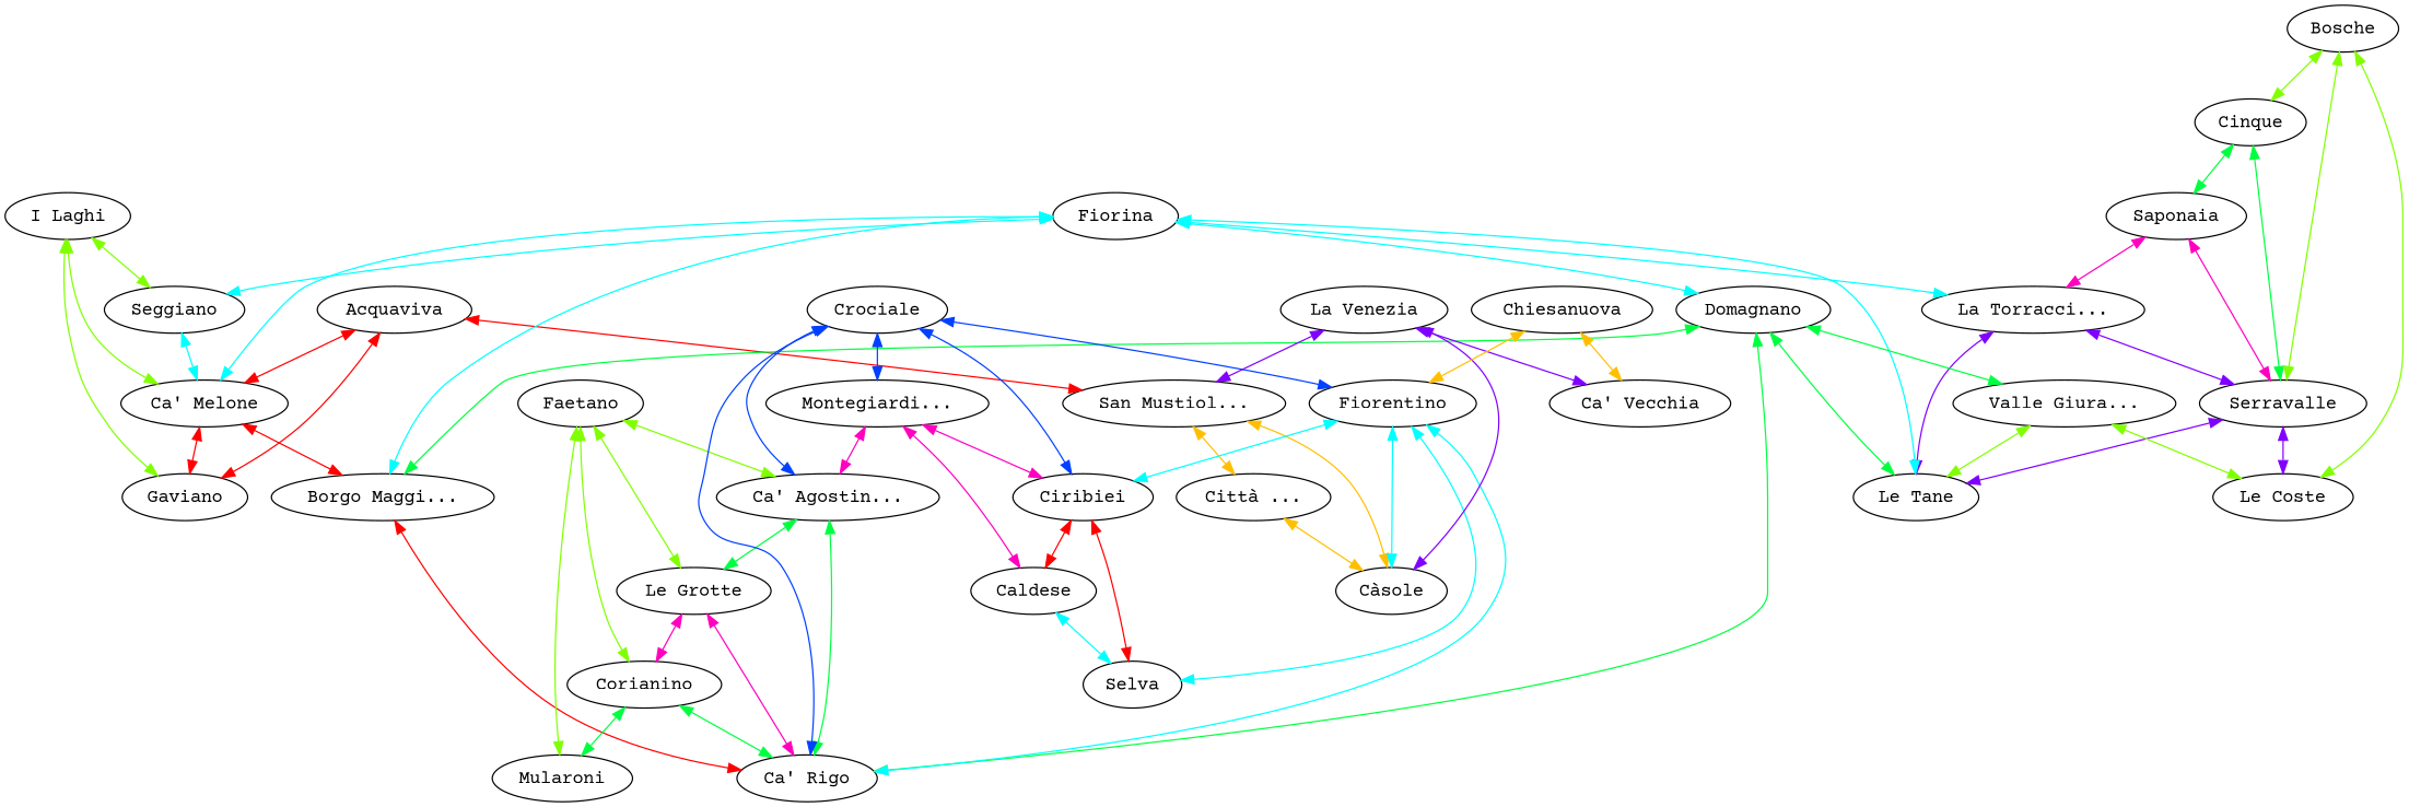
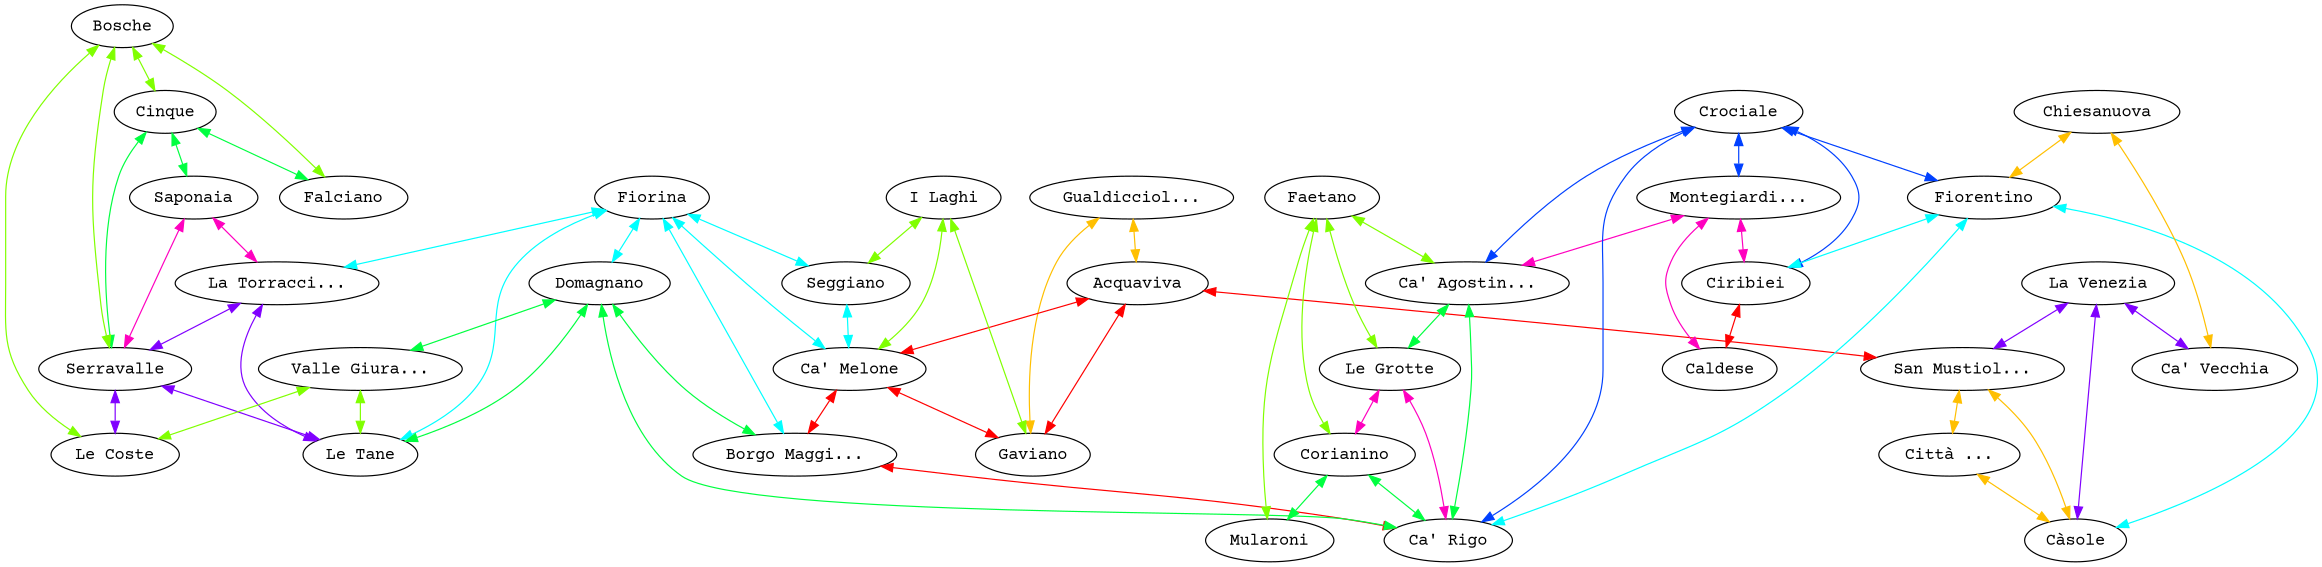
  graph {
    fontname="Courier Prime"
    node [fontname="Courier Prime"]
    edge [color="0.25,1,1" dir=both fontname="Courier Prime"]
+   n1 [label="Gualdicciol..."]
    n2 [label=Acquaviva]
    n3 [label=Gaviano]
    n4 [label="Ca' Melone"]
    n5 [label="San Mustiol..."]
    n6 [label="Borgo Maggi..."]
    n7 [label="C&#224;sole"]
    n8 [label="Citt&#224; ..."]
    n9 [label="I Laghi"]
    n10 [label=Seggiano]
    n11 [label="Ca' Rigo"]
    n12 [label="La Torracci..."]
    n13 [label=Serravalle]
    n14 [label="Le Tane"]
    n15 [label="Le Coste"]
    n16 [label=Saponaia]
    n17 [label=Cinque]
+   n18 [label=Falciano]
    n19 [label=Bosche]
    n20 [label=Fiorina]
    n21 [label=Domagnano]
    n22 [label="Valle Giura..."]
    n23 [label=Corianino]
    n24 [label=Mularoni]
    n25 [label=Faetano]
    n26 [label="Le Grotte"]
    n27 [label="Ca' Agostin..."]
    n28 [label="Montegiardi..."]
    n29 [label=Caldese]
    n30 [label=Ciribiei]
-   n31 [label=Selva]
    n32 [label=Crociale]
    n33 [label=Fiorentino]
    n34 [label="La Venezia"]
    n35 [label="Ca' Vecchia"]
    n36 [label=Chiesanuova]
+   n1 -- n2 [color="0.125,1,1"]
+   n1 -- n3 [color="0.125,1,1"]
    n2 -- n3 [color="1,1,1"]
    n2 -- n4 [color="1,1,1"]
    n2 -- n5 [color="1,1,1"]
    n4 -- n3 [color="1,1,1"]
    n4 -- n6 [color="1,1,1"]
    n5 -- n7 [color="0.125,1,1"]
    n5 -- n8 [color="0.125,1,1"]
    n6 -- n11 [color="1,1,1"]
    n8 -- n7 [color="0.125,1,1"]
    n9 -- n3
    n9 -- n4
    n9 -- n10
    n10 -- n4 [color="0.5,1,1"]
    n12 -- n13 [color="0.75,1,1"]
    n12 -- n14 [color="0.75,1,1"]
    n13 -- n14 [color="0.75,1,1"]
    n13 -- n15 [color="0.75,1,1"]
    n16 -- n12 [color="0.875,1,1"]
    n16 -- n13 [color="0.875,1,1"]
    n17 -- n13 [color="0.375,1,1"]
    n17 -- n16 [color="0.375,1,1"]
+   n17 -- n18 [color="0.375,1,1"]
    n19 -- n13
    n19 -- n15
    n19 -- n17
+   n19 -- n18
    n20 -- n4 [color="0.5,1,1"]
    n20 -- n6 [color="0.5,1,1"]
    n20 -- n10 [color="0.5,1,1"]
    n20 -- n12 [color="0.5,1,1"]
    n20 -- n14 [color="0.5,1,1"]
    n20 -- n21 [color="0.5,1,1"]
    n21 -- n6 [color="0.375,1,1"]
    n21 -- n11 [color="0.375,1,1"]
    n21 -- n14 [color="0.375,1,1"]
    n21 -- n22 [color="0.375,1,1"]
    n22 -- n14
    n22 -- n15
    n23 -- n11 [color="0.375,1,1"]
    n23 -- n24 [color="0.375,1,1"]
    n25 -- n23
    n25 -- n24
    n25 -- n26
    n25 -- n27
    n26 -- n11 [color="0.875,1,1"]
    n26 -- n23 [color="0.875,1,1"]
    n27 -- n11 [color="0.375,1,1"]
    n27 -- n26 [color="0.375,1,1"]
    n28 -- n27 [color="0.875,1,1"]
    n28 -- n29 [color="0.875,1,1"]
    n28 -- n30 [color="0.875,1,1"]
-   n29 -- n31 [color="0.5,1,1"]
    n30 -- n29 [color="1,1,1"]
-   n30 -- n31 [color="1,1,1"]
    n32 -- n11 [color="0.625,1,1"]
    n32 -- n27 [color="0.625,1,1"]
    n32 -- n28 [color="0.625,1,1"]
    n32 -- n30 [color="0.625,1,1"]
    n32 -- n33 [color="0.625,1,1"]
    n33 -- n7 [color="0.5,1,1"]
    n33 -- n11 [color="0.5,1,1"]
    n33 -- n30 [color="0.5,1,1"]
-   n33 -- n31 [color="0.5,1,1"]
    n34 -- n5 [color="0.75,1,1"]
    n34 -- n7 [color="0.75,1,1"]
    n34 -- n35 [color="0.75,1,1"]
    n36 -- n33 [color="0.125,1,1"]
    n36 -- n35 [color="0.125,1,1"]
  }
